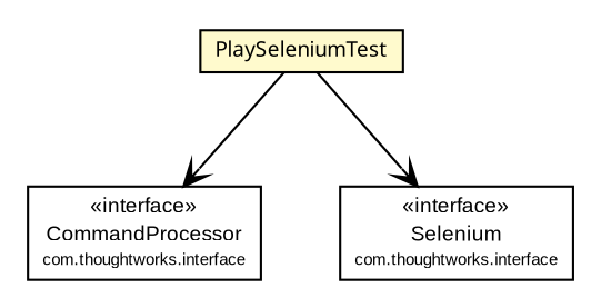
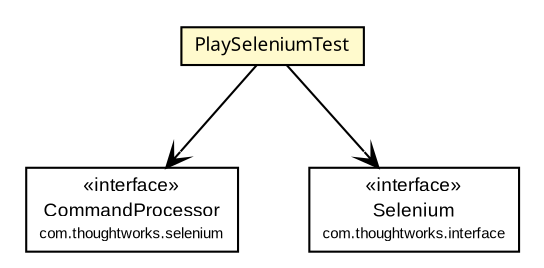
  digraph {
    node [fontcolor=black fontname=arial fontsize=9.0 shape=plaintext]
    edge [arrowhead=open color=black fontcolor=black fontname=arial fontsize=10.0 headport=p labelfontname=arial labelfontsize=10 tailport=p]
    n1 [label=<<table border="0" cellborder="1" cellspacing="0" cellpadding="2" port="p" bgcolor="lemonChiffon" href="./PlaySeleniumTest.html"> 		<tr><td><table border="0" cellspacing="0" cellpadding="1"> 			<tr><td><font face="ariali"> PlaySeleniumTest </font></td></tr> 		</table></td></tr> 		</table>>]
-   n2 [label=<<table border="0" cellborder="1" cellspacing="0" cellpadding="2" port="p" href="http://java.sun.com/j2se/1.4.2/docs/api/com/thoughtworks/selenium/CommandProcessor.html"> 		<tr><td><table border="0" cellspacing="0" cellpadding="1"> 			<tr><td> &laquo;interface&raquo; </td></tr> 			<tr><td> CommandProcessor </td></tr> 			<tr><td><font point-size="7.0"> com.thoughtworks.interface </font></td></tr> 		</table></td></tr> 		</table>>]
+   n2 [label=<<table border="0" cellborder="1" cellspacing="0" cellpadding="2" port="p" href="http://java.sun.com/j2se/1.4.2/docs/api/com/thoughtworks/selenium/CommandProcessor.html"> 		<tr><td><table border="0" cellspacing="0" cellpadding="1"> 			<tr><td> &laquo;interface&raquo; </td></tr> 			<tr><td> CommandProcessor </td></tr> 			<tr><td><font point-size="7.0"> com.thoughtworks.selenium </font></td></tr> 		</table></td></tr> 		</table>>]
    n3 [label=<<table border="0" cellborder="1" cellspacing="0" cellpadding="2" port="p" href="http://java.sun.com/j2se/1.4.2/docs/api/com/thoughtworks/selenium/Selenium.html"> 		<tr><td><table border="0" cellspacing="0" cellpadding="1"> 			<tr><td> &laquo;interface&raquo; </td></tr> 			<tr><td> Selenium </td></tr> 			<tr><td><font point-size="7.0"> com.thoughtworks.interface </font></td></tr> 		</table></td></tr> 		</table>>]
    n1 -> n2
    n1 -> n3
  }
